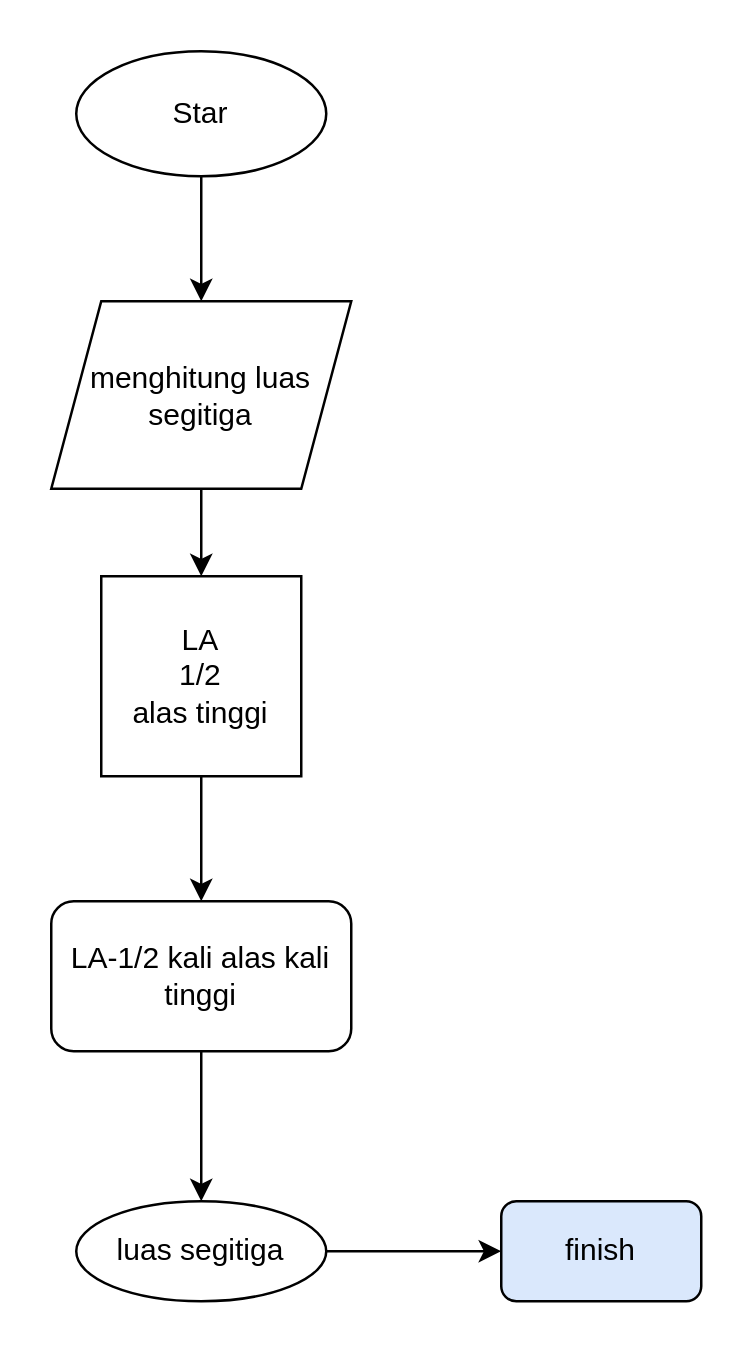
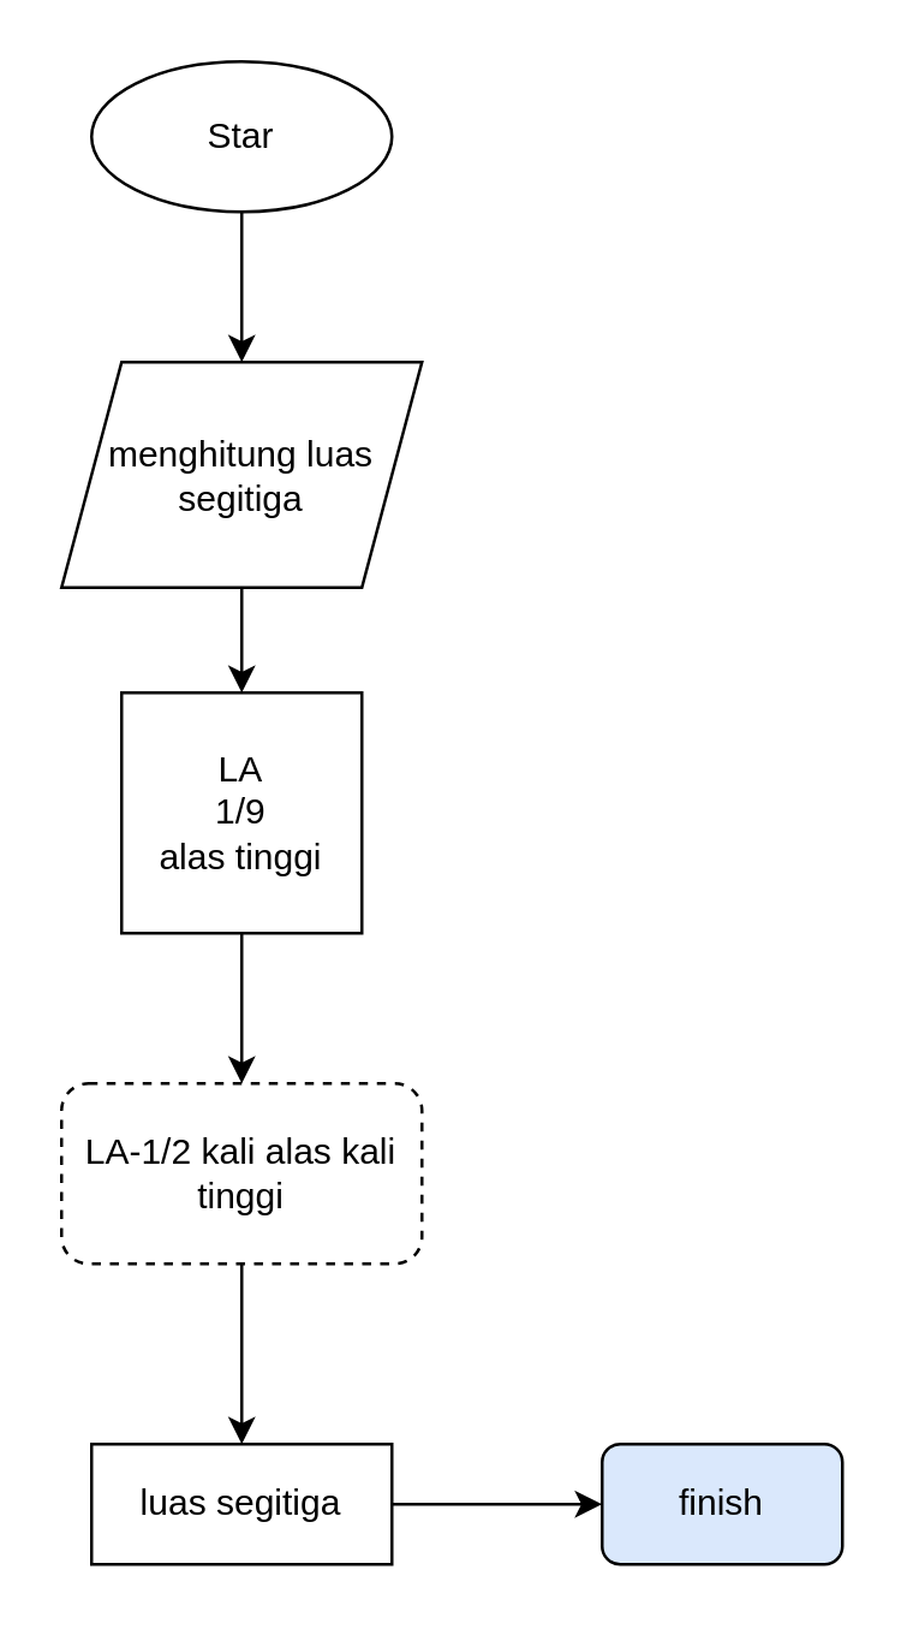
  <mxCell id="0" />
  <mxCell id="1" parent="0" />
  <mxCell id="2" value="" style="edgeStyle=orthogonalEdgeStyle;rounded=0;orthogonalLoop=1;jettySize=auto;html=1;" edge="1" parent="1" source="3" target="5"><mxGeometry relative="1" as="geometry" /></mxCell>
  <mxCell id="3" value="Star" style="ellipse;whiteSpace=wrap;html=1;" vertex="1" parent="1"><mxGeometry x="30" y="20" width="100" height="50" as="geometry" /></mxCell>
  <mxCell id="4" value="" style="edgeStyle=orthogonalEdgeStyle;rounded=0;orthogonalLoop=1;jettySize=auto;html=1;" edge="1" parent="1" source="5" target="7"><mxGeometry relative="1" as="geometry" /></mxCell>
  <mxCell id="5" value="menghitung luas segitiga" style="shape=parallelogram;perimeter=parallelogramPerimeter;whiteSpace=wrap;html=1;fixedSize=1;" vertex="1" parent="1"><mxGeometry x="20" y="120" width="120" height="75" as="geometry" /></mxCell>
  <mxCell id="6" value="" style="edgeStyle=orthogonalEdgeStyle;rounded=0;orthogonalLoop=1;jettySize=auto;html=1;" edge="1" parent="1" source="7" target="9"><mxGeometry relative="1" as="geometry" /></mxCell>
- <mxCell id="7" value="LA&lt;br&gt;1/2&lt;br&gt;alas tinggi" style="whiteSpace=wrap;html=1;aspect=fixed;" vertex="1" parent="1"><mxGeometry x="40" y="230" width="80" height="80" as="geometry" /></mxCell>
+ <mxCell id="7" value="LA&lt;br&gt;1/9&lt;br&gt;alas tinggi" style="whiteSpace=wrap;html=1;aspect=fixed;" vertex="1" parent="1"><mxGeometry x="40" y="230" width="80" height="80" as="geometry" /></mxCell>
  <mxCell id="8" value="" style="edgeStyle=orthogonalEdgeStyle;rounded=0;orthogonalLoop=1;jettySize=auto;html=1;" edge="1" parent="1" source="9" target="11"><mxGeometry relative="1" as="geometry" /></mxCell>
- <mxCell id="9" value="LA-1/2 kali alas kali tinggi" style="rounded=1;whiteSpace=wrap;html=1;" vertex="1" parent="1"><mxGeometry x="20" y="360" width="120" height="60" as="geometry" /></mxCell>
+ <mxCell id="9" value="LA-1/2 kali alas kali tinggi" style="rounded=1;whiteSpace=wrap;html=1;dashed=1;" vertex="1" parent="1"><mxGeometry x="20" y="360" width="120" height="60" as="geometry" /></mxCell>
  <mxCell id="10" value="" style="edgeStyle=orthogonalEdgeStyle;rounded=0;orthogonalLoop=1;jettySize=auto;html=1;" edge="1" parent="1" source="11" target="12"><mxGeometry relative="1" as="geometry" /></mxCell>
- <mxCell id="11" value="luas segitiga" style="ellipse;whiteSpace=wrap;html=1;" vertex="1" parent="1"><mxGeometry x="30" y="480" width="100" height="40" as="geometry" /></mxCell>
+ <mxCell id="11" value="luas segitiga" style="rounded=0;whiteSpace=wrap;html=1;" vertex="1" parent="1"><mxGeometry x="30" y="480" width="100" height="40" as="geometry" /></mxCell>
  <mxCell id="12" value="finish" style="rounded=1;whiteSpace=wrap;html=1;fillColor=#dae8fc;" vertex="1" parent="1"><mxGeometry x="200" y="480" width="80" height="40" as="geometry" /></mxCell>
